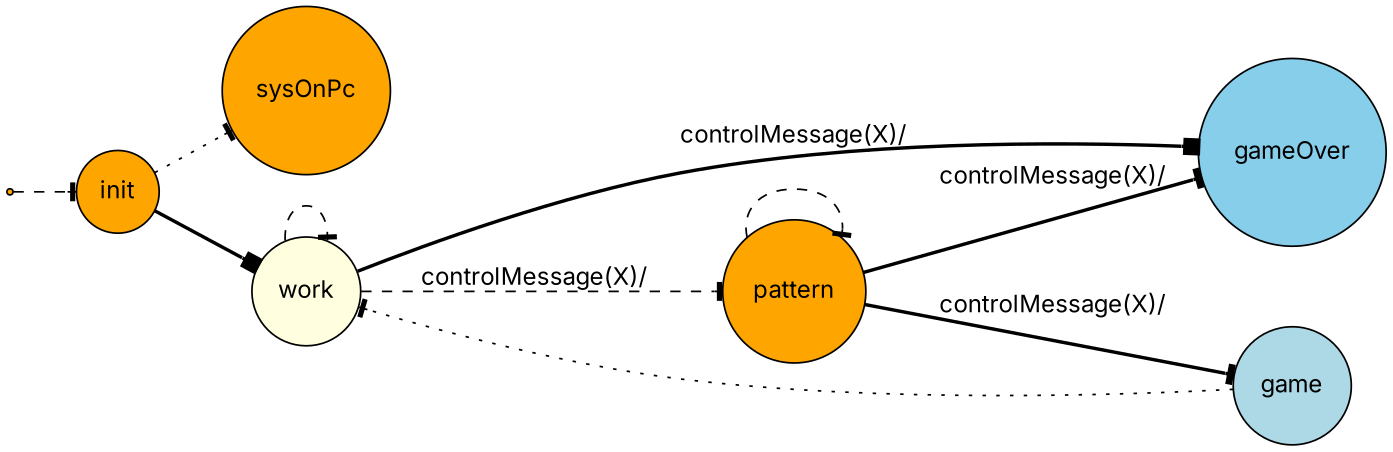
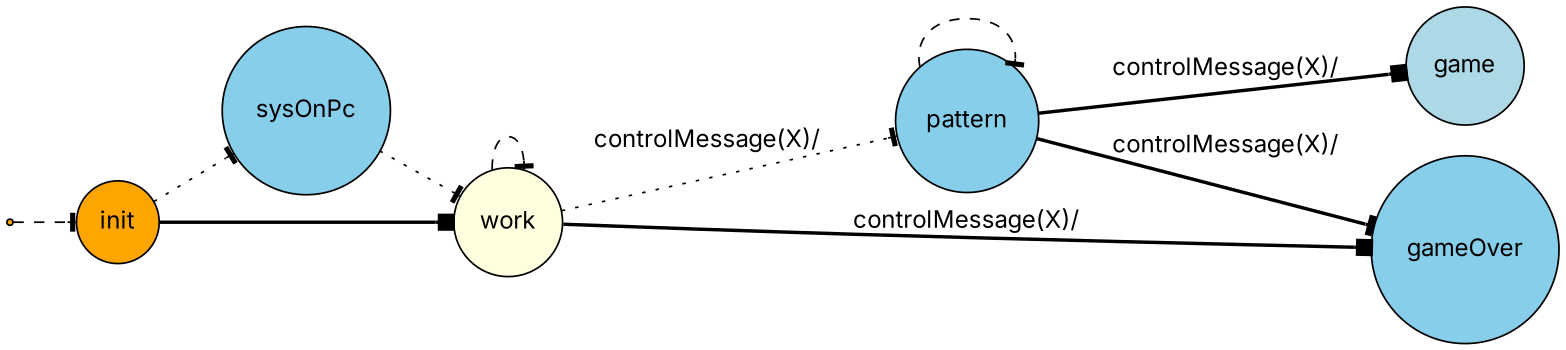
  digraph {
    fontname=Inter
    rankdir=LR
    node [fillcolor=orange fontname=Inter shape=circle style=filled]
    edge [arrowhead=tee fontname=Inter style=bold]
    iniziale [shape=point]
    init
-   sysOnPc
+   sysOnPc [fillcolor=skyblue]
    work [fillcolor=lightyellow]
-   pattern
+   pattern [fillcolor=skyblue]
    gameOver [fillcolor=skyblue]
    game [fillcolor=lightblue]
    iniziale -> init [style=dashed]
    init -> sysOnPc [style=dotted]
    init -> work [arrowhead=box]
    work -> work [style=dashed]
-   work -> pattern [label="controlMessage(X)/" style=dashed]
+   work -> pattern [label="controlMessage(X)/" style=dotted]
    work -> gameOver [arrowhead=box label="controlMessage(X)/"]
    pattern -> pattern [style=dashed]
    pattern -> gameOver [label="controlMessage(X)/"]
-   pattern -> game [label="controlMessage(X)/"]
-   game -> work [style=dotted]
+   pattern -> game [arrowhead=box label="controlMessage(X)/"]
+   sysOnPc -> work [style=dotted]
  }
